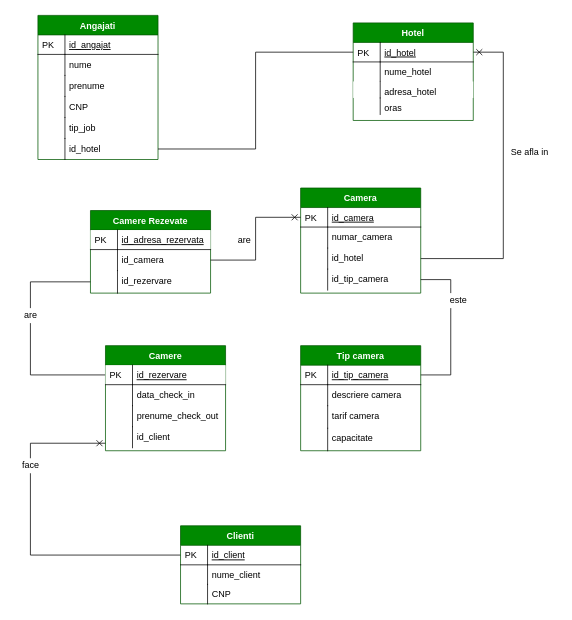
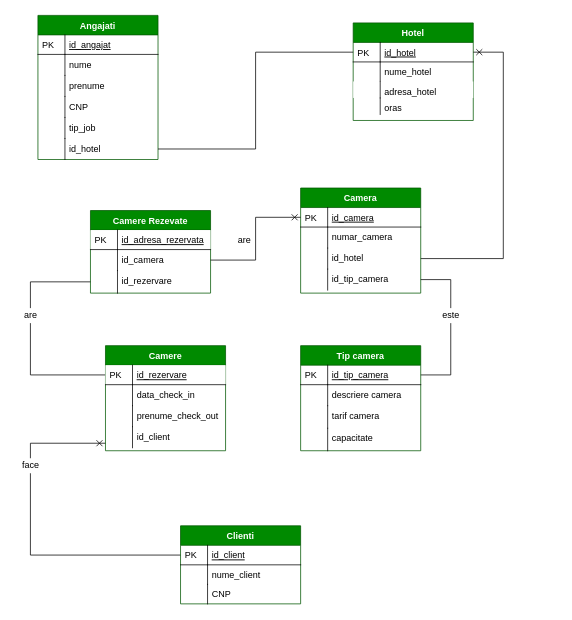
  <mxCell id="0" />
  <mxCell id="1" parent="0" />
  <mxCell id="2" value="Angajati" style="swimlane;fontStyle=1;childLayout=stackLayout;horizontal=1;startSize=26;horizontalStack=0;resizeParent=1;resizeLast=0;collapsible=1;marginBottom=0;rounded=0;shadow=0;strokeWidth=1;fillColor=#008a00;strokeColor=#005700;fontColor=#ffffff;" parent="1" vertex="1"><mxGeometry x="50" y="20" width="160" height="192" as="geometry"><mxRectangle x="20" y="80" width="160" height="26" as="alternateBounds" /></mxGeometry></mxCell>
  <mxCell id="3" value="id_angajat" style="shape=partialRectangle;top=0;left=0;right=0;bottom=1;align=left;verticalAlign=top;fillColor=none;spacingLeft=40;spacingRight=4;overflow=hidden;rotatable=0;points=[[0,0.5],[1,0.5]];portConstraint=eastwest;dropTarget=0;rounded=0;shadow=0;strokeWidth=1;fontStyle=4" parent="2" vertex="1"><mxGeometry y="26" width="160" height="26" as="geometry" /></mxCell>
  <mxCell id="4" value="PK" style="shape=partialRectangle;top=0;left=0;bottom=0;fillColor=none;align=left;verticalAlign=top;spacingLeft=4;spacingRight=4;overflow=hidden;rotatable=0;points=[];portConstraint=eastwest;part=1;" parent="3" vertex="1" connectable="0"><mxGeometry width="36" height="26" as="geometry" /></mxCell>
  <mxCell id="5" value="nume&#10;&#10;" style="shape=partialRectangle;top=0;left=0;right=0;bottom=0;align=left;verticalAlign=top;fillColor=none;spacingLeft=40;spacingRight=4;overflow=hidden;rotatable=0;points=[[0,0.5],[1,0.5]];portConstraint=eastwest;dropTarget=0;rounded=0;shadow=0;strokeWidth=1;" parent="2" vertex="1"><mxGeometry y="52" width="160" height="28" as="geometry" /></mxCell>
  <mxCell id="6" value="" style="shape=partialRectangle;top=0;left=0;bottom=0;fillColor=none;align=left;verticalAlign=top;spacingLeft=4;spacingRight=4;overflow=hidden;rotatable=0;points=[];portConstraint=eastwest;part=1;" parent="5" vertex="1" connectable="0"><mxGeometry width="36" height="28" as="geometry" /></mxCell>
  <mxCell id="7" value="prenume" style="shape=partialRectangle;top=0;left=0;right=0;bottom=0;align=left;verticalAlign=top;fillColor=none;spacingLeft=40;spacingRight=4;overflow=hidden;rotatable=0;points=[[0,0.5],[1,0.5]];portConstraint=eastwest;dropTarget=0;rounded=0;shadow=0;strokeWidth=1;" vertex="1" parent="2"><mxGeometry y="80" width="160" height="28" as="geometry" /></mxCell>
  <mxCell id="8" value="" style="shape=partialRectangle;top=0;left=0;bottom=0;fillColor=none;align=left;verticalAlign=top;spacingLeft=4;spacingRight=4;overflow=hidden;rotatable=0;points=[];portConstraint=eastwest;part=1;" vertex="1" connectable="0" parent="7"><mxGeometry width="36" height="28" as="geometry" /></mxCell>
  <mxCell id="9" value="CNP" style="shape=partialRectangle;top=0;left=0;right=0;bottom=0;align=left;verticalAlign=top;fillColor=none;spacingLeft=40;spacingRight=4;overflow=hidden;rotatable=0;points=[[0,0.5],[1,0.5]];portConstraint=eastwest;dropTarget=0;rounded=0;shadow=0;strokeWidth=1;" vertex="1" parent="2"><mxGeometry y="108" width="160" height="28" as="geometry" /></mxCell>
  <mxCell id="10" value="" style="shape=partialRectangle;top=0;left=0;bottom=0;fillColor=none;align=left;verticalAlign=top;spacingLeft=4;spacingRight=4;overflow=hidden;rotatable=0;points=[];portConstraint=eastwest;part=1;" vertex="1" connectable="0" parent="9"><mxGeometry width="36" height="28" as="geometry" /></mxCell>
  <mxCell id="11" value="tip_job" style="shape=partialRectangle;top=0;left=0;right=0;bottom=0;align=left;verticalAlign=top;fillColor=none;spacingLeft=40;spacingRight=4;overflow=hidden;rotatable=0;points=[[0,0.5],[1,0.5]];portConstraint=eastwest;dropTarget=0;rounded=0;shadow=0;strokeWidth=1;" vertex="1" parent="2"><mxGeometry y="136" width="160" height="28" as="geometry" /></mxCell>
  <mxCell id="12" value="" style="shape=partialRectangle;top=0;left=0;bottom=0;fillColor=none;align=left;verticalAlign=top;spacingLeft=4;spacingRight=4;overflow=hidden;rotatable=0;points=[];portConstraint=eastwest;part=1;" vertex="1" connectable="0" parent="11"><mxGeometry width="36" height="28" as="geometry" /></mxCell>
  <mxCell id="13" value="id_hotel" style="shape=partialRectangle;top=0;left=0;right=0;bottom=0;align=left;verticalAlign=top;fillColor=none;spacingLeft=40;spacingRight=4;overflow=hidden;rotatable=0;points=[[0,0.5],[1,0.5]];portConstraint=eastwest;dropTarget=0;rounded=0;shadow=0;strokeWidth=1;" vertex="1" parent="2"><mxGeometry y="164" width="160" height="28" as="geometry" /></mxCell>
  <mxCell id="14" value="" style="shape=partialRectangle;top=0;left=0;bottom=0;fillColor=none;align=left;verticalAlign=top;spacingLeft=4;spacingRight=4;overflow=hidden;rotatable=0;points=[];portConstraint=eastwest;part=1;" vertex="1" connectable="0" parent="13"><mxGeometry width="36" height="28" as="geometry" /></mxCell>
  <mxCell id="15" value="Hotel" style="swimlane;fontStyle=1;childLayout=stackLayout;horizontal=1;startSize=26;horizontalStack=0;resizeParent=1;resizeLast=0;collapsible=1;marginBottom=0;rounded=0;shadow=0;strokeWidth=1;fillColor=#008a00;strokeColor=#005700;fontColor=#ffffff;" parent="1" vertex="1"><mxGeometry x="470" y="30" width="160" height="130" as="geometry"><mxRectangle x="260" y="80" width="160" height="26" as="alternateBounds" /></mxGeometry></mxCell>
  <mxCell id="16" value="id_hotel" style="shape=partialRectangle;top=0;left=0;right=0;bottom=1;align=left;verticalAlign=top;fillColor=none;spacingLeft=40;spacingRight=4;overflow=hidden;rotatable=0;points=[[0,0.5],[1,0.5]];portConstraint=eastwest;dropTarget=0;rounded=0;shadow=0;strokeWidth=1;fontStyle=4" parent="15" vertex="1"><mxGeometry y="26" width="160" height="26" as="geometry" /></mxCell>
  <mxCell id="17" value="PK" style="shape=partialRectangle;top=0;left=0;bottom=0;fillColor=none;align=left;verticalAlign=top;spacingLeft=4;spacingRight=4;overflow=hidden;rotatable=0;points=[];portConstraint=eastwest;part=1;" parent="16" vertex="1" connectable="0"><mxGeometry width="36" height="26" as="geometry" /></mxCell>
  <mxCell id="18" value="nume_hotel" style="shape=partialRectangle;top=0;left=0;right=0;bottom=0;align=left;verticalAlign=top;fillColor=none;spacingLeft=40;spacingRight=4;overflow=hidden;rotatable=0;points=[[0,0.5],[1,0.5]];portConstraint=eastwest;dropTarget=0;rounded=0;shadow=0;strokeWidth=1;" parent="15" vertex="1"><mxGeometry y="52" width="160" height="26" as="geometry" /></mxCell>
  <mxCell id="19" value="" style="shape=partialRectangle;top=0;left=0;bottom=0;fillColor=none;align=left;verticalAlign=top;spacingLeft=4;spacingRight=4;overflow=hidden;rotatable=0;points=[];portConstraint=eastwest;part=1;" parent="18" vertex="1" connectable="0"><mxGeometry width="36" height="26" as="geometry" /></mxCell>
  <mxCell id="20" value="adresa_hotel&#10;&#10;" style="shape=partialRectangle;top=0;left=0;right=0;bottom=0;align=left;verticalAlign=top;spacingLeft=40;spacingRight=4;overflow=hidden;rotatable=0;points=[[0,0.5],[1,0.5]];portConstraint=eastwest;dropTarget=0;rounded=0;shadow=0;strokeWidth=1;" parent="15" vertex="1"><mxGeometry y="78" width="160" height="22" as="geometry" /></mxCell>
  <mxCell id="21" value="" style="shape=partialRectangle;top=0;left=0;bottom=0;fillColor=none;align=left;verticalAlign=top;spacingLeft=4;spacingRight=4;overflow=hidden;rotatable=0;points=[];portConstraint=eastwest;part=1;" parent="20" vertex="1" connectable="0"><mxGeometry width="36" height="22.0" as="geometry" /></mxCell>
  <mxCell id="22" value="oras" style="shape=partialRectangle;top=0;left=0;right=0;bottom=0;align=left;verticalAlign=top;fillColor=none;spacingLeft=40;spacingRight=4;overflow=hidden;rotatable=0;points=[[0,0.5],[1,0.5]];portConstraint=eastwest;dropTarget=0;rounded=0;shadow=0;strokeWidth=1;" vertex="1" parent="15"><mxGeometry y="100" width="160" height="22" as="geometry" /></mxCell>
  <mxCell id="23" value="" style="shape=partialRectangle;top=0;left=0;bottom=0;fillColor=none;align=left;verticalAlign=top;spacingLeft=4;spacingRight=4;overflow=hidden;rotatable=0;points=[];portConstraint=eastwest;part=1;" vertex="1" connectable="0" parent="22"><mxGeometry width="36" height="22.0" as="geometry" /></mxCell>
  <mxCell id="24" style="edgeStyle=elbowEdgeStyle;rounded=0;orthogonalLoop=1;jettySize=auto;html=1;endArrow=none;endFill=0;" edge="1" parent="1" source="13" target="16"><mxGeometry relative="1" as="geometry" /></mxCell>
  <mxCell id="25" style="edgeStyle=elbowEdgeStyle;rounded=0;orthogonalLoop=1;jettySize=auto;html=1;entryX=1;entryY=0.5;entryDx=0;entryDy=0;endArrow=cross;endFill=0;exitX=1;exitY=0.5;exitDx=0;exitDy=0;" edge="1" parent="1" source="31" target="16"><mxGeometry relative="1" as="geometry"><mxPoint x="570" y="330" as="sourcePoint" /><Array as="points"><mxPoint x="670" y="240" /></Array></mxGeometry></mxCell>
  <mxCell id="26" value="Camera" style="swimlane;fontStyle=1;childLayout=stackLayout;horizontal=1;startSize=26;horizontalStack=0;resizeParent=1;resizeLast=0;collapsible=1;marginBottom=0;rounded=0;shadow=0;strokeWidth=1;fillColor=#008a00;strokeColor=#005700;fontColor=#ffffff;" vertex="1" parent="1"><mxGeometry x="400" y="250" width="160" height="140" as="geometry"><mxRectangle x="20" y="80" width="160" height="26" as="alternateBounds" /></mxGeometry></mxCell>
  <mxCell id="27" value="id_camera" style="shape=partialRectangle;top=0;left=0;right=0;bottom=1;align=left;verticalAlign=top;fillColor=none;spacingLeft=40;spacingRight=4;overflow=hidden;rotatable=0;points=[[0,0.5],[1,0.5]];portConstraint=eastwest;dropTarget=0;rounded=0;shadow=0;strokeWidth=1;fontStyle=4" vertex="1" parent="26"><mxGeometry y="26" width="160" height="26" as="geometry" /></mxCell>
  <mxCell id="28" value="PK" style="shape=partialRectangle;top=0;left=0;bottom=0;fillColor=none;align=left;verticalAlign=top;spacingLeft=4;spacingRight=4;overflow=hidden;rotatable=0;points=[];portConstraint=eastwest;part=1;" vertex="1" connectable="0" parent="27"><mxGeometry width="36" height="26" as="geometry" /></mxCell>
  <mxCell id="29" value="numar_camera" style="shape=partialRectangle;top=0;left=0;right=0;bottom=0;align=left;verticalAlign=top;fillColor=none;spacingLeft=40;spacingRight=4;overflow=hidden;rotatable=0;points=[[0,0.5],[1,0.5]];portConstraint=eastwest;dropTarget=0;rounded=0;shadow=0;strokeWidth=1;" vertex="1" parent="26"><mxGeometry y="52" width="160" height="28" as="geometry" /></mxCell>
  <mxCell id="30" value="" style="shape=partialRectangle;top=0;left=0;bottom=0;fillColor=none;align=left;verticalAlign=top;spacingLeft=4;spacingRight=4;overflow=hidden;rotatable=0;points=[];portConstraint=eastwest;part=1;" vertex="1" connectable="0" parent="29"><mxGeometry width="36" height="28" as="geometry" /></mxCell>
  <mxCell id="31" value="id_hotel" style="shape=partialRectangle;top=0;left=0;right=0;bottom=0;align=left;verticalAlign=top;fillColor=none;spacingLeft=40;spacingRight=4;overflow=hidden;rotatable=0;points=[[0,0.5],[1,0.5]];portConstraint=eastwest;dropTarget=0;rounded=0;shadow=0;strokeWidth=1;" vertex="1" parent="26"><mxGeometry y="80" width="160" height="28" as="geometry" /></mxCell>
  <mxCell id="32" value="" style="shape=partialRectangle;top=0;left=0;bottom=0;fillColor=none;align=left;verticalAlign=top;spacingLeft=4;spacingRight=4;overflow=hidden;rotatable=0;points=[];portConstraint=eastwest;part=1;" vertex="1" connectable="0" parent="31"><mxGeometry width="36" height="28" as="geometry" /></mxCell>
  <mxCell id="33" value="id_tip_camera" style="shape=partialRectangle;top=0;left=0;right=0;bottom=0;align=left;verticalAlign=top;fillColor=none;spacingLeft=40;spacingRight=4;overflow=hidden;rotatable=0;points=[[0,0.5],[1,0.5]];portConstraint=eastwest;dropTarget=0;rounded=0;shadow=0;strokeWidth=1;" vertex="1" parent="26"><mxGeometry y="108" width="160" height="28" as="geometry" /></mxCell>
  <mxCell id="34" value="" style="shape=partialRectangle;top=0;left=0;bottom=0;fillColor=none;align=left;verticalAlign=top;spacingLeft=4;spacingRight=4;overflow=hidden;rotatable=0;points=[];portConstraint=eastwest;part=1;" vertex="1" connectable="0" parent="33"><mxGeometry width="36" height="28" as="geometry" /></mxCell>
  <mxCell id="35" value="Camere Rezevate" style="swimlane;fontStyle=1;childLayout=stackLayout;horizontal=1;startSize=26;horizontalStack=0;resizeParent=1;resizeLast=0;collapsible=1;marginBottom=0;rounded=0;shadow=0;strokeWidth=1;fillColor=#008a00;strokeColor=#005700;fontColor=#ffffff;" vertex="1" parent="1"><mxGeometry x="120" y="280" width="160" height="110" as="geometry"><mxRectangle x="20" y="80" width="160" height="26" as="alternateBounds" /></mxGeometry></mxCell>
  <mxCell id="36" value="id_adresa_rezervata" style="shape=partialRectangle;top=0;left=0;right=0;bottom=1;align=left;verticalAlign=top;spacingLeft=40;spacingRight=4;overflow=hidden;rotatable=0;points=[[0,0.5],[1,0.5]];portConstraint=eastwest;dropTarget=0;rounded=0;shadow=0;strokeWidth=1;fontStyle=4;" vertex="1" parent="35"><mxGeometry y="26" width="160" height="26" as="geometry" /></mxCell>
  <mxCell id="37" value="PK" style="shape=partialRectangle;top=0;left=0;bottom=0;fillColor=none;align=left;verticalAlign=top;spacingLeft=4;spacingRight=4;overflow=hidden;rotatable=0;points=[];portConstraint=eastwest;part=1;" vertex="1" connectable="0" parent="36"><mxGeometry width="36" height="26" as="geometry" /></mxCell>
  <mxCell id="38" value="id_camera" style="shape=partialRectangle;top=0;left=0;right=0;bottom=0;align=left;verticalAlign=top;fillColor=none;spacingLeft=40;spacingRight=4;overflow=hidden;rotatable=0;points=[[0,0.5],[1,0.5]];portConstraint=eastwest;dropTarget=0;rounded=0;shadow=0;strokeWidth=1;" vertex="1" parent="35"><mxGeometry y="52" width="160" height="28" as="geometry" /></mxCell>
  <mxCell id="39" value="" style="shape=partialRectangle;top=0;left=0;bottom=0;fillColor=none;align=left;verticalAlign=top;spacingLeft=4;spacingRight=4;overflow=hidden;rotatable=0;points=[];portConstraint=eastwest;part=1;" vertex="1" connectable="0" parent="38"><mxGeometry width="36" height="28" as="geometry" /></mxCell>
  <mxCell id="40" value="id_rezervare" style="shape=partialRectangle;top=0;left=0;right=0;bottom=0;align=left;verticalAlign=top;fillColor=none;spacingLeft=40;spacingRight=4;overflow=hidden;rotatable=0;points=[[0,0.5],[1,0.5]];portConstraint=eastwest;dropTarget=0;rounded=0;shadow=0;strokeWidth=1;" vertex="1" parent="35"><mxGeometry y="80" width="160" height="30" as="geometry" /></mxCell>
  <mxCell id="41" value="" style="shape=partialRectangle;top=0;left=0;bottom=0;fillColor=none;align=left;verticalAlign=top;spacingLeft=4;spacingRight=4;overflow=hidden;rotatable=0;points=[];portConstraint=eastwest;part=1;" vertex="1" connectable="0" parent="40"><mxGeometry width="36" height="30" as="geometry" /></mxCell>
  <mxCell id="42" style="edgeStyle=elbowEdgeStyle;rounded=0;orthogonalLoop=1;jettySize=auto;html=1;entryX=0;entryY=0.5;entryDx=0;entryDy=0;endArrow=cross;endFill=0;" edge="1" parent="1" source="38" target="27"><mxGeometry relative="1" as="geometry" /></mxCell>
  <mxCell id="43" style="edgeStyle=elbowEdgeStyle;rounded=0;orthogonalLoop=1;jettySize=auto;html=1;endArrow=none;endFill=0;" edge="1" parent="1" source="48" target="55"><mxGeometry relative="1" as="geometry"><Array as="points"><mxPoint x="40" y="430" /></Array></mxGeometry></mxCell>
  <mxCell id="44" style="edgeStyle=elbowEdgeStyle;rounded=0;orthogonalLoop=1;jettySize=auto;html=1;endArrow=none;endFill=0;" edge="1" parent="1" source="50" target="64"><mxGeometry relative="1" as="geometry"><mxPoint x="630" y="440" as="sourcePoint" /><Array as="points"><mxPoint x="600" y="420" /></Array></mxGeometry></mxCell>
  <mxCell id="45" style="edgeStyle=elbowEdgeStyle;rounded=0;orthogonalLoop=1;jettySize=auto;html=1;endArrow=cross;endFill=0;" edge="1" parent="1" source="46" target="61"><mxGeometry relative="1" as="geometry"><Array as="points"><mxPoint x="40" y="590" /></Array></mxGeometry></mxCell>
  <mxCell id="46" value="face" style="text;html=1;align=center;verticalAlign=middle;resizable=0;points=[];autosize=1;" vertex="1" parent="1"><mxGeometry x="20" y="610" width="40" height="20" as="geometry" /></mxCell>
  <mxCell id="47" style="edgeStyle=elbowEdgeStyle;rounded=0;orthogonalLoop=1;jettySize=auto;html=1;endArrow=none;endFill=0;" edge="1" parent="1" source="73" target="46"><mxGeometry relative="1" as="geometry"><mxPoint x="140" y="679" as="sourcePoint" /><mxPoint x="140" y="547" as="targetPoint" /><Array as="points"><mxPoint x="40" y="614" /></Array></mxGeometry></mxCell>
  <mxCell id="48" value="are" style="text;html=1;align=center;verticalAlign=middle;resizable=0;points=[];autosize=1;" vertex="1" parent="1"><mxGeometry x="25" y="410" width="30" height="20" as="geometry" /></mxCell>
  <mxCell id="49" style="edgeStyle=elbowEdgeStyle;rounded=0;orthogonalLoop=1;jettySize=auto;html=1;endArrow=none;endFill=0;" edge="1" parent="1" source="40" target="48"><mxGeometry relative="1" as="geometry"><mxPoint x="120" y="375" as="sourcePoint" /><mxPoint x="140" y="464" as="targetPoint" /><Array as="points"><mxPoint x="40" y="375" /></Array></mxGeometry></mxCell>
- <mxCell id="50" value="este" style="text;html=1;align=center;verticalAlign=middle;resizable=0;points=[];autosize=1;" vertex="1" parent="1"><mxGeometry x="590" y="390" width="40" height="20" as="geometry" /></mxCell>
+ <mxCell id="50" value="este" style="text;html=1;align=center;verticalAlign=middle;resizable=0;points=[];autosize=1;" vertex="1" parent="1"><mxGeometry x="580" y="410" width="40" height="20" as="geometry" /></mxCell>
  <mxCell id="51" style="edgeStyle=elbowEdgeStyle;rounded=0;orthogonalLoop=1;jettySize=auto;html=1;endArrow=none;endFill=0;exitX=1;exitY=0.5;exitDx=0;exitDy=0;" edge="1" parent="1" source="33" target="50"><mxGeometry relative="1" as="geometry"><mxPoint x="560" y="372" as="sourcePoint" /><mxPoint x="570" y="479" as="targetPoint" /><Array as="points"><mxPoint x="600" y="400" /></Array></mxGeometry></mxCell>
- <mxCell id="52" value="Se afla in" style="text;html=1;align=center;verticalAlign=middle;resizable=0;points=[];autosize=1;" vertex="1" parent="1"><mxGeometry x="670" y="192" width="70" height="20" as="geometry" /></mxCell>
  <mxCell id="53" value="&lt;div&gt;are&lt;/div&gt;" style="text;html=1;align=center;verticalAlign=middle;resizable=0;points=[];autosize=1;" vertex="1" parent="1"><mxGeometry x="310" y="310" width="30" height="20" as="geometry" /></mxCell>
  <mxCell id="54" value="Camere" style="swimlane;fontStyle=1;childLayout=stackLayout;horizontal=1;startSize=26;horizontalStack=0;resizeParent=1;resizeLast=0;collapsible=1;marginBottom=0;rounded=0;shadow=0;strokeWidth=1;fillColor=#008a00;strokeColor=#005700;fontColor=#ffffff;" vertex="1" parent="1"><mxGeometry x="140" y="460" width="160" height="140" as="geometry"><mxRectangle x="20" y="80" width="160" height="26" as="alternateBounds" /></mxGeometry></mxCell>
  <mxCell id="55" value="id_rezervare" style="shape=partialRectangle;top=0;left=0;right=0;bottom=1;align=left;verticalAlign=top;spacingLeft=40;spacingRight=4;overflow=hidden;rotatable=0;points=[[0,0.5],[1,0.5]];portConstraint=eastwest;dropTarget=0;rounded=0;shadow=0;strokeWidth=1;fontStyle=4;" vertex="1" parent="54"><mxGeometry y="26" width="160" height="26" as="geometry" /></mxCell>
  <mxCell id="56" value="PK" style="shape=partialRectangle;top=0;left=0;bottom=0;fillColor=none;align=left;verticalAlign=top;spacingLeft=4;spacingRight=4;overflow=hidden;rotatable=0;points=[];portConstraint=eastwest;part=1;" vertex="1" connectable="0" parent="55"><mxGeometry width="36" height="26" as="geometry" /></mxCell>
  <mxCell id="57" value="data_check_in" style="shape=partialRectangle;top=0;left=0;right=0;bottom=0;align=left;verticalAlign=top;fillColor=none;spacingLeft=40;spacingRight=4;overflow=hidden;rotatable=0;points=[[0,0.5],[1,0.5]];portConstraint=eastwest;dropTarget=0;rounded=0;shadow=0;strokeWidth=1;" vertex="1" parent="54"><mxGeometry y="52" width="160" height="28" as="geometry" /></mxCell>
  <mxCell id="58" value="" style="shape=partialRectangle;top=0;left=0;bottom=0;fillColor=none;align=left;verticalAlign=top;spacingLeft=4;spacingRight=4;overflow=hidden;rotatable=0;points=[];portConstraint=eastwest;part=1;" vertex="1" connectable="0" parent="57"><mxGeometry width="36" height="28" as="geometry" /></mxCell>
  <mxCell id="59" value="prenume_check_out" style="shape=partialRectangle;top=0;left=0;right=0;bottom=0;align=left;verticalAlign=top;fillColor=none;spacingLeft=40;spacingRight=4;overflow=hidden;rotatable=0;points=[[0,0.5],[1,0.5]];portConstraint=eastwest;dropTarget=0;rounded=0;shadow=0;strokeWidth=1;" vertex="1" parent="54"><mxGeometry y="80" width="160" height="28" as="geometry" /></mxCell>
  <mxCell id="60" value="" style="shape=partialRectangle;top=0;left=0;bottom=0;fillColor=none;align=left;verticalAlign=top;spacingLeft=4;spacingRight=4;overflow=hidden;rotatable=0;points=[];portConstraint=eastwest;part=1;" vertex="1" connectable="0" parent="59"><mxGeometry width="36" height="28" as="geometry" /></mxCell>
  <mxCell id="61" value="id_client" style="shape=partialRectangle;top=0;left=0;right=0;bottom=0;align=left;verticalAlign=top;fillColor=none;spacingLeft=40;spacingRight=4;overflow=hidden;rotatable=0;points=[[0,0.5],[1,0.5]];portConstraint=eastwest;dropTarget=0;rounded=0;shadow=0;strokeWidth=1;" vertex="1" parent="54"><mxGeometry y="108" width="160" height="28" as="geometry" /></mxCell>
  <mxCell id="62" value="" style="shape=partialRectangle;top=0;left=0;bottom=0;fillColor=none;align=left;verticalAlign=top;spacingLeft=4;spacingRight=4;overflow=hidden;rotatable=0;points=[];portConstraint=eastwest;part=1;" vertex="1" connectable="0" parent="61"><mxGeometry width="36" height="28" as="geometry" /></mxCell>
  <mxCell id="63" value="Tip camera" style="swimlane;fontStyle=1;childLayout=stackLayout;horizontal=1;startSize=26;horizontalStack=0;resizeParent=1;resizeLast=0;collapsible=1;marginBottom=0;rounded=0;shadow=0;strokeWidth=1;fillColor=#008a00;strokeColor=#005700;fontColor=#ffffff;" vertex="1" parent="1"><mxGeometry x="400" y="460" width="160" height="140" as="geometry"><mxRectangle x="20" y="80" width="160" height="26" as="alternateBounds" /></mxGeometry></mxCell>
  <mxCell id="64" value="id_tip_camera" style="shape=partialRectangle;top=0;left=0;right=0;bottom=1;align=left;verticalAlign=top;fillColor=none;spacingLeft=40;spacingRight=4;overflow=hidden;rotatable=0;points=[[0,0.5],[1,0.5]];portConstraint=eastwest;dropTarget=0;rounded=0;shadow=0;strokeWidth=1;fontStyle=4" vertex="1" parent="63"><mxGeometry y="26" width="160" height="26" as="geometry" /></mxCell>
  <mxCell id="65" value="PK" style="shape=partialRectangle;top=0;left=0;bottom=0;fillColor=none;align=left;verticalAlign=top;spacingLeft=4;spacingRight=4;overflow=hidden;rotatable=0;points=[];portConstraint=eastwest;part=1;" vertex="1" connectable="0" parent="64"><mxGeometry width="36" height="26" as="geometry" /></mxCell>
  <mxCell id="66" value="descriere camera" style="shape=partialRectangle;top=0;left=0;right=0;bottom=0;align=left;verticalAlign=top;fillColor=none;spacingLeft=40;spacingRight=4;overflow=hidden;rotatable=0;points=[[0,0.5],[1,0.5]];portConstraint=eastwest;dropTarget=0;rounded=0;shadow=0;strokeWidth=1;" vertex="1" parent="63"><mxGeometry y="52" width="160" height="28" as="geometry" /></mxCell>
  <mxCell id="67" value="" style="shape=partialRectangle;top=0;left=0;bottom=0;fillColor=none;align=left;verticalAlign=top;spacingLeft=4;spacingRight=4;overflow=hidden;rotatable=0;points=[];portConstraint=eastwest;part=1;" vertex="1" connectable="0" parent="66"><mxGeometry width="36" height="28" as="geometry" /></mxCell>
  <mxCell id="68" value="tarif camera" style="shape=partialRectangle;top=0;left=0;right=0;bottom=0;align=left;verticalAlign=top;fillColor=none;spacingLeft=40;spacingRight=4;overflow=hidden;rotatable=0;points=[[0,0.5],[1,0.5]];portConstraint=eastwest;dropTarget=0;rounded=0;shadow=0;strokeWidth=1;" vertex="1" parent="63"><mxGeometry y="80" width="160" height="30" as="geometry" /></mxCell>
  <mxCell id="69" value="" style="shape=partialRectangle;top=0;left=0;bottom=0;fillColor=none;align=left;verticalAlign=top;spacingLeft=4;spacingRight=4;overflow=hidden;rotatable=0;points=[];portConstraint=eastwest;part=1;" vertex="1" connectable="0" parent="68"><mxGeometry width="36" height="30" as="geometry" /></mxCell>
  <mxCell id="70" value="capacitate" style="shape=partialRectangle;top=0;left=0;right=0;bottom=0;align=left;verticalAlign=top;fillColor=none;spacingLeft=40;spacingRight=4;overflow=hidden;rotatable=0;points=[[0,0.5],[1,0.5]];portConstraint=eastwest;dropTarget=0;rounded=0;shadow=0;strokeWidth=1;" vertex="1" parent="63"><mxGeometry y="110" width="160" height="30" as="geometry" /></mxCell>
  <mxCell id="71" value="" style="shape=partialRectangle;top=0;left=0;bottom=0;fillColor=none;align=left;verticalAlign=top;spacingLeft=4;spacingRight=4;overflow=hidden;rotatable=0;points=[];portConstraint=eastwest;part=1;" vertex="1" connectable="0" parent="70"><mxGeometry width="36" height="30" as="geometry" /></mxCell>
  <mxCell id="72" value="Clienti" style="swimlane;fontStyle=1;childLayout=stackLayout;horizontal=1;startSize=26;horizontalStack=0;resizeParent=1;resizeLast=0;collapsible=1;marginBottom=0;rounded=0;shadow=0;strokeWidth=1;fillColor=#008a00;strokeColor=#005700;fontColor=#ffffff;" parent="1" vertex="1"><mxGeometry x="240" y="700" width="160" height="104" as="geometry"><mxRectangle x="260" y="270" width="160" height="26" as="alternateBounds" /></mxGeometry></mxCell>
  <mxCell id="73" value="id_client" style="shape=partialRectangle;top=0;left=0;right=0;bottom=1;align=left;verticalAlign=top;fillColor=none;spacingLeft=40;spacingRight=4;overflow=hidden;rotatable=0;points=[[0,0.5],[1,0.5]];portConstraint=eastwest;dropTarget=0;rounded=0;shadow=0;strokeWidth=1;fontStyle=4" parent="72" vertex="1"><mxGeometry y="26" width="160" height="26" as="geometry" /></mxCell>
  <mxCell id="74" value="PK" style="shape=partialRectangle;top=0;left=0;bottom=0;fillColor=none;align=left;verticalAlign=top;spacingLeft=4;spacingRight=4;overflow=hidden;rotatable=0;points=[];portConstraint=eastwest;part=1;" parent="73" vertex="1" connectable="0"><mxGeometry width="36" height="26" as="geometry" /></mxCell>
  <mxCell id="75" value="nume_client" style="shape=partialRectangle;top=0;left=0;right=0;bottom=0;align=left;verticalAlign=top;fillColor=none;spacingLeft=40;spacingRight=4;overflow=hidden;rotatable=0;points=[[0,0.5],[1,0.5]];portConstraint=eastwest;dropTarget=0;rounded=0;shadow=0;strokeWidth=1;" parent="72" vertex="1"><mxGeometry y="52" width="160" height="26" as="geometry" /></mxCell>
  <mxCell id="76" value="" style="shape=partialRectangle;top=0;left=0;bottom=0;fillColor=none;align=left;verticalAlign=top;spacingLeft=4;spacingRight=4;overflow=hidden;rotatable=0;points=[];portConstraint=eastwest;part=1;" parent="75" vertex="1" connectable="0"><mxGeometry width="36" height="26" as="geometry" /></mxCell>
  <mxCell id="77" value="CNP" style="shape=partialRectangle;top=0;left=0;right=0;bottom=0;align=left;verticalAlign=top;fillColor=none;spacingLeft=40;spacingRight=4;overflow=hidden;rotatable=0;points=[[0,0.5],[1,0.5]];portConstraint=eastwest;dropTarget=0;rounded=0;shadow=0;strokeWidth=1;" parent="72" vertex="1"><mxGeometry y="78" width="160" height="26" as="geometry" /></mxCell>
  <mxCell id="78" value="" style="shape=partialRectangle;top=0;left=0;bottom=0;fillColor=none;align=left;verticalAlign=top;spacingLeft=4;spacingRight=4;overflow=hidden;rotatable=0;points=[];portConstraint=eastwest;part=1;" parent="77" vertex="1" connectable="0"><mxGeometry width="36" height="26" as="geometry" /></mxCell>
